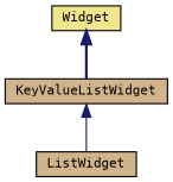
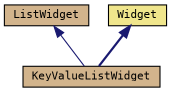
  digraph {
    fontname="DejaVu Sans Mono"
    node [color=black fillcolor=tan fontname="DejaVu Sans Mono" fontsize=10 shape=record style=filled]
    edge [color=midnightblue dir=back fontname="DejaVu Sans Mono" fontsize=10 labelfontname=Helvetica labelfontsize=10]
    n1 [fontcolor=black height=0.2 label=KeyValueListWidget width=0.4]
    n2 [height=0.2 label=ListWidget width=0.4]
    n3 [fillcolor=khaki height=0.2 label=Widget width=0.4]
-   n1 -> n2 [style=solid]
+   n2 -> n1 [style=solid]
    n3 -> n1 [style=bold]
  }
